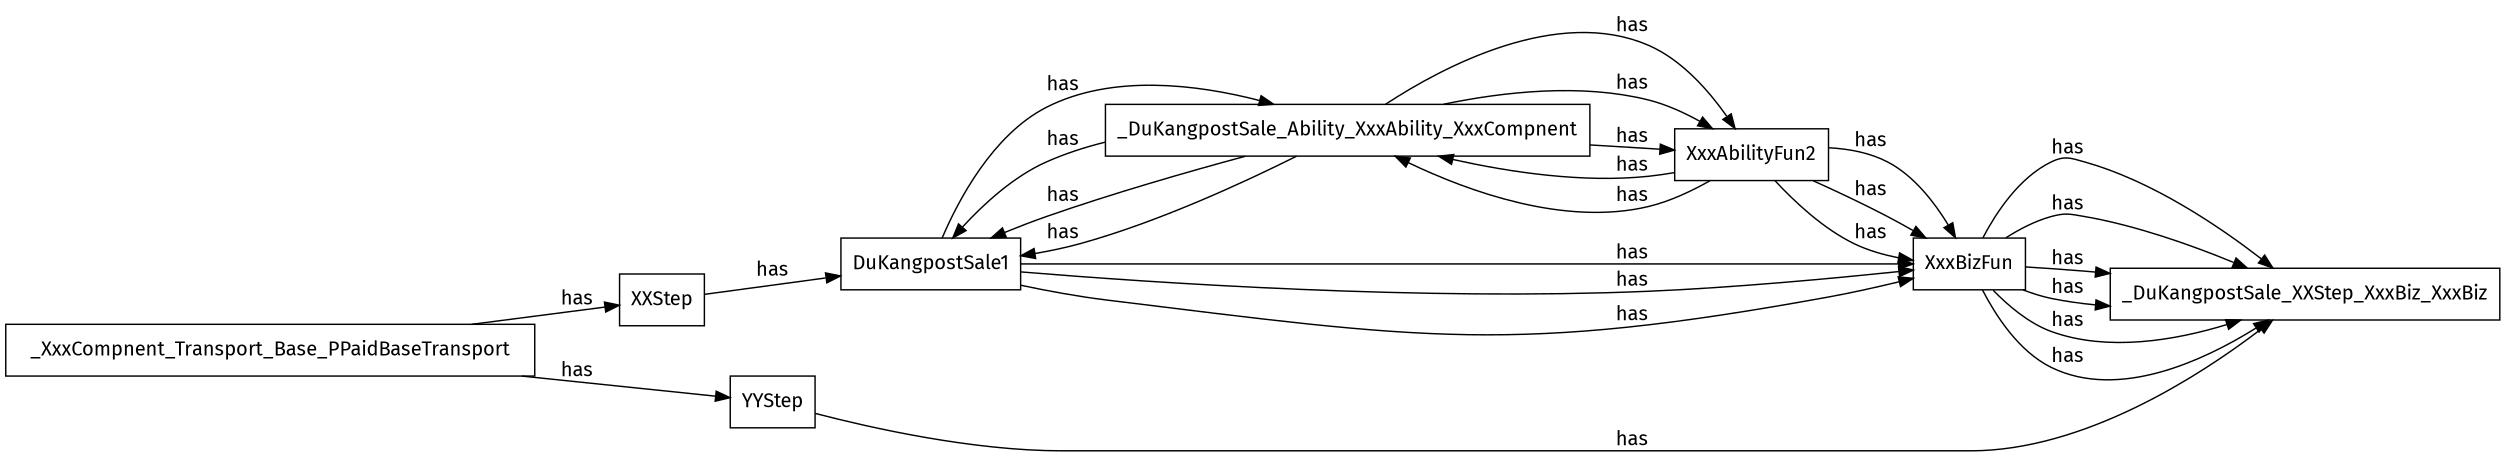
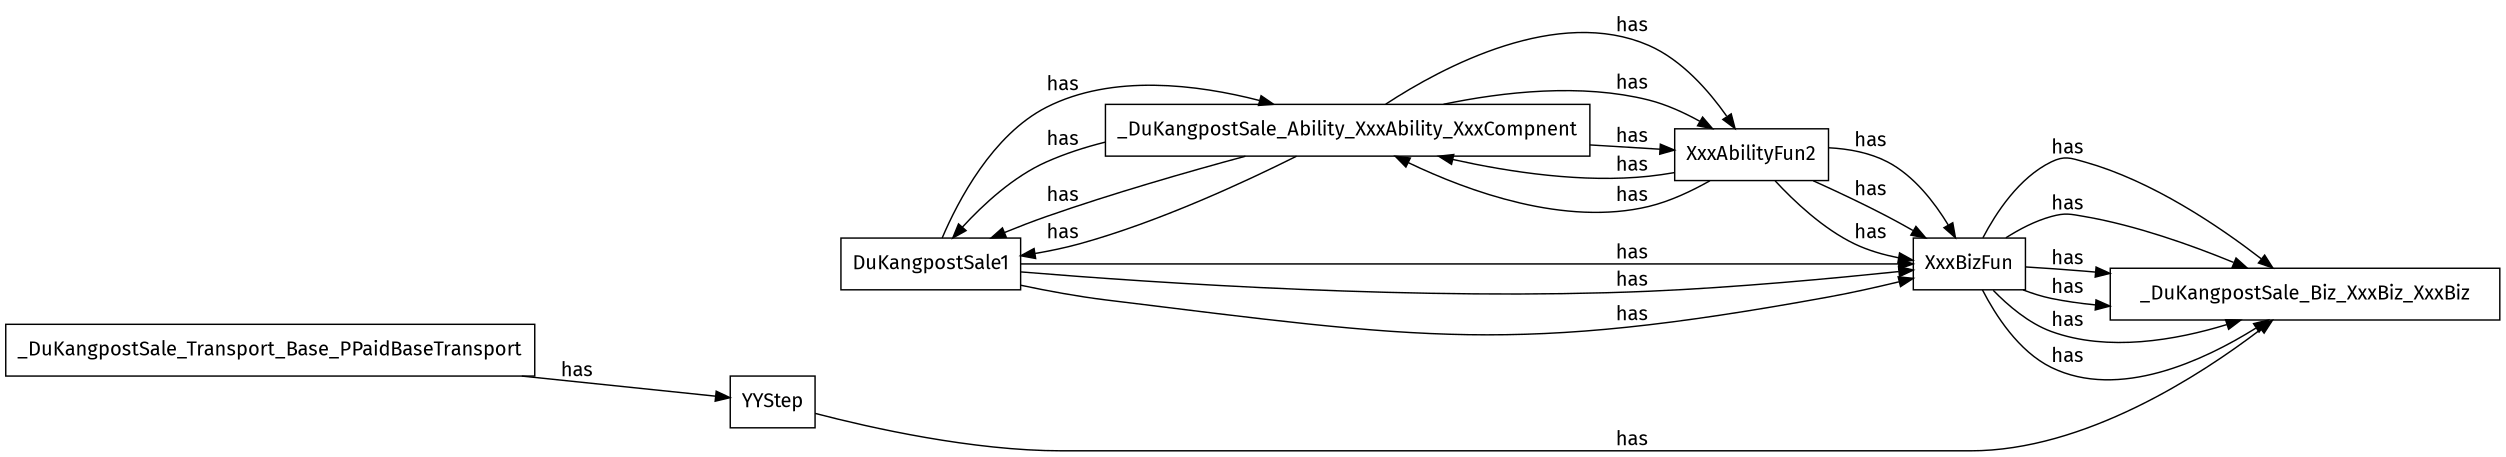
  digraph {
    fontname="Fira Sans"
    rankdir=LR
    node [fontname="Fira Sans" shape=box]
    edge [fontname="Fira Sans"]
-   n1 [label=_XxxCompnent_Transport_Base_PPaidBaseTransport]
-   n2 [label=XXStep]
+   n1 [label=_DuKangpostSale_Transport_Base_PPaidBaseTransport]
    n3 [label=YYStep]
    n4 [label=DuKangpostSale1]
-   n5 [label=_DuKangpostSale_XXStep_XxxBiz_XxxBiz]
+   n5 [label=_DuKangpostSale_Biz_XxxBiz_XxxBiz]
    n6 [label=_DuKangpostSale_Ability_XxxAbility_XxxCompnent]
    n7 [label=XxxBizFun]
    n8 [label=XxxAbilityFun2]
-   n1 -> n2 [label=has]
    n1 -> n3 [label=has]
-   n2 -> n4 [label=has]
    n3 -> n5 [label=has]
    n4 -> n6 [label=has]
    n4 -> n7 [label=has]
    n4 -> n7 [label=has]
    n4 -> n7 [label=has]
    n6 -> n4 [label=has]
    n6 -> n4 [label=has]
    n6 -> n4 [label=has]
    n6 -> n8 [label=has]
    n6 -> n8 [label=has]
    n6 -> n8 [label=has]
    n7 -> n5 [label=has]
    n7 -> n5 [label=has]
    n7 -> n5 [label=has]
    n7 -> n5 [label=has]
    n7 -> n5 [label=has]
    n7 -> n5 [label=has]
    n8 -> n6 [label=has]
    n8 -> n6 [label=has]
    n8 -> n7 [label=has]
    n8 -> n7 [label=has]
    n8 -> n7 [label=has]
  }
